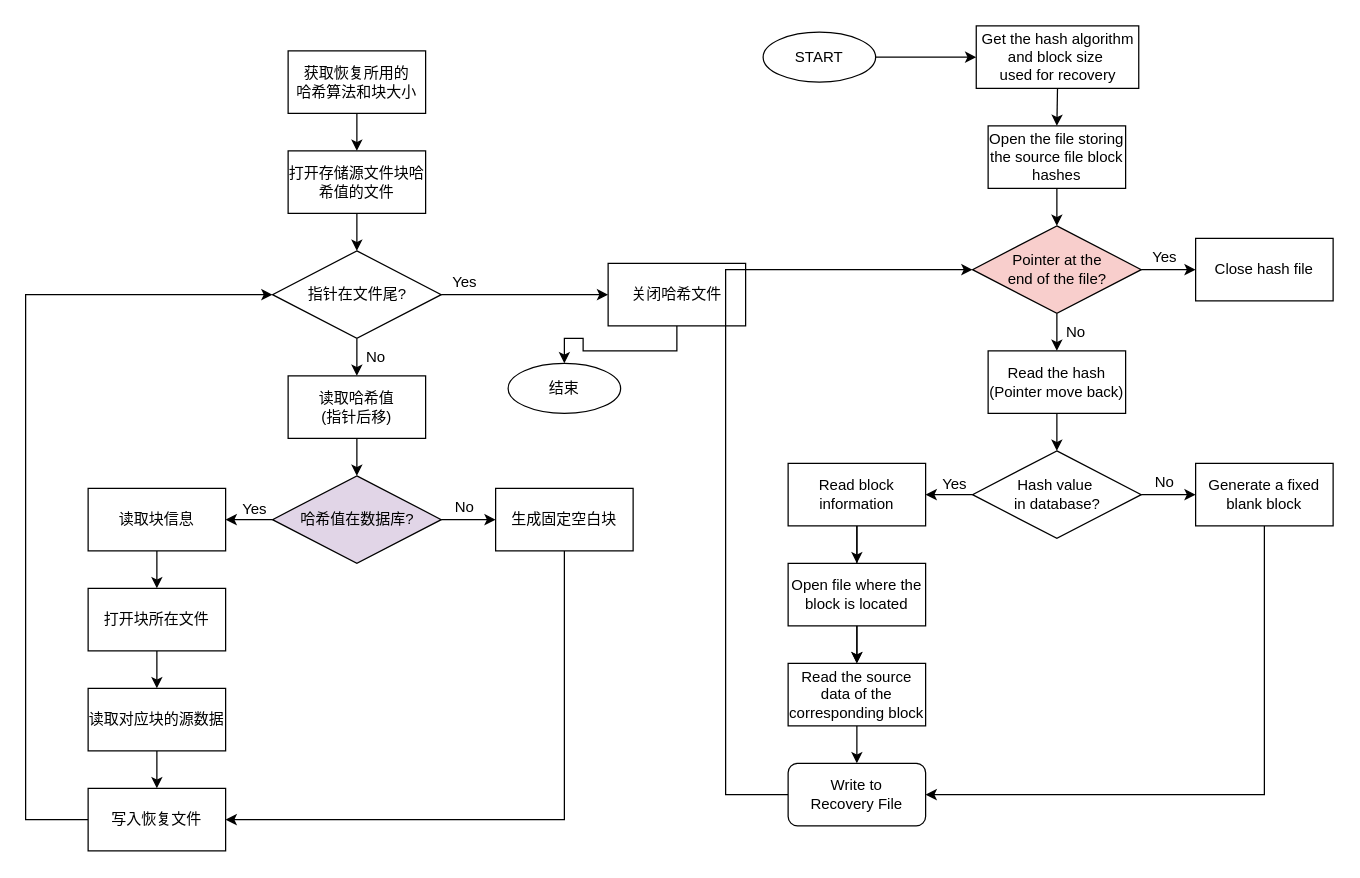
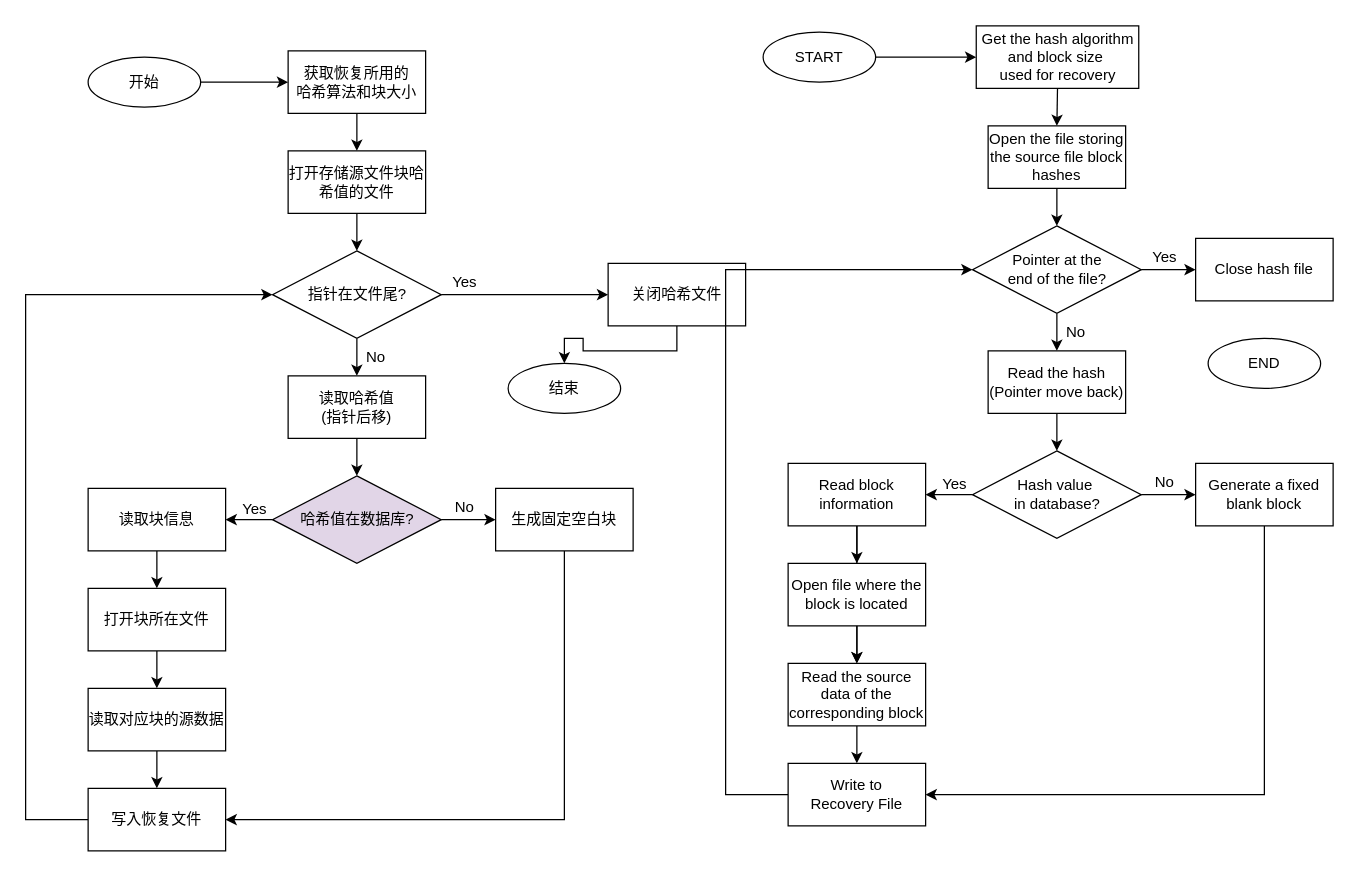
  <mxCell id="0" />
  <mxCell id="1" parent="0" />
  <mxCell id="2" style="edgeStyle=orthogonalEdgeStyle;rounded=0;orthogonalLoop=1;jettySize=auto;html=1;exitX=0.5;exitY=1;exitDx=0;exitDy=0;entryX=0.5;entryY=0;entryDx=0;entryDy=0;" parent="1" source="3" target="6" edge="1"><mxGeometry relative="1" as="geometry" /></mxCell>
  <mxCell id="3" value="打开存储源文件块哈希值的文件" style="rounded=0;whiteSpace=wrap;html=1;" parent="1" vertex="1"><mxGeometry x="230" y="120" width="110" height="50" as="geometry" /></mxCell>
  <mxCell id="4" value="" style="edgeStyle=orthogonalEdgeStyle;rounded=0;orthogonalLoop=1;jettySize=auto;html=1;" parent="1" source="6" target="10" edge="1"><mxGeometry relative="1" as="geometry" /></mxCell>
  <mxCell id="5" value="" style="edgeStyle=orthogonalEdgeStyle;rounded=0;orthogonalLoop=1;jettySize=auto;html=1;" parent="1" source="6" target="8" edge="1"><mxGeometry relative="1" as="geometry" /></mxCell>
  <mxCell id="6" value="指针在文件尾?" style="rhombus;whiteSpace=wrap;html=1;" parent="1" vertex="1"><mxGeometry x="217.5" y="200" width="135" height="70" as="geometry" /></mxCell>
  <mxCell id="7" value="" style="edgeStyle=orthogonalEdgeStyle;rounded=0;orthogonalLoop=1;jettySize=auto;html=1;" parent="1" source="8" target="20" edge="1"><mxGeometry relative="1" as="geometry" /></mxCell>
  <mxCell id="8" value="关闭哈希文件" style="rounded=0;whiteSpace=wrap;html=1;" parent="1" vertex="1"><mxGeometry x="486" y="210" width="110" height="50" as="geometry" /></mxCell>
  <mxCell id="9" style="edgeStyle=orthogonalEdgeStyle;rounded=0;orthogonalLoop=1;jettySize=auto;html=1;exitX=0.5;exitY=1;exitDx=0;exitDy=0;entryX=0.5;entryY=0;entryDx=0;entryDy=0;" parent="1" source="10" target="13" edge="1"><mxGeometry relative="1" as="geometry" /></mxCell>
  <mxCell id="10" value="读取哈希值&lt;div&gt;(指针后移)&lt;/div&gt;" style="rounded=0;whiteSpace=wrap;html=1;" parent="1" vertex="1"><mxGeometry x="230" y="300" width="110" height="50" as="geometry" /></mxCell>
  <mxCell id="11" value="" style="edgeStyle=orthogonalEdgeStyle;rounded=0;orthogonalLoop=1;jettySize=auto;html=1;" parent="1" source="13" target="15" edge="1"><mxGeometry relative="1" as="geometry" /></mxCell>
  <mxCell id="12" value="" style="edgeStyle=orthogonalEdgeStyle;rounded=0;orthogonalLoop=1;jettySize=auto;html=1;exitX=0;exitY=0.5;exitDx=0;exitDy=0;" parent="1" source="13" target="17" edge="1"><mxGeometry relative="1" as="geometry"><mxPoint x="207.5" y="415" as="sourcePoint" /></mxGeometry></mxCell>
  <mxCell id="13" value="哈希值在数据库?" style="rhombus;whiteSpace=wrap;html=1;fillColor=#e1d5e7;" parent="1" vertex="1"><mxGeometry x="217.5" y="380" width="135" height="70" as="geometry" /></mxCell>
  <mxCell id="14" style="edgeStyle=orthogonalEdgeStyle;rounded=0;orthogonalLoop=1;jettySize=auto;html=1;exitX=0.5;exitY=1;exitDx=0;exitDy=0;entryX=1;entryY=0.5;entryDx=0;entryDy=0;" parent="1" source="15" target="28" edge="1"><mxGeometry relative="1" as="geometry" /></mxCell>
  <mxCell id="15" value="生成固定空白块" style="rounded=0;whiteSpace=wrap;html=1;" parent="1" vertex="1"><mxGeometry x="396" y="390" width="110" height="50" as="geometry" /></mxCell>
  <mxCell id="16" value="" style="edgeStyle=orthogonalEdgeStyle;rounded=0;orthogonalLoop=1;jettySize=auto;html=1;" parent="1" source="17" target="19" edge="1"><mxGeometry relative="1" as="geometry" /></mxCell>
  <mxCell id="17" value="读取块信息" style="rounded=0;whiteSpace=wrap;html=1;" parent="1" vertex="1"><mxGeometry x="70" y="390" width="110" height="50" as="geometry" /></mxCell>
  <mxCell id="18" value="" style="edgeStyle=orthogonalEdgeStyle;rounded=0;orthogonalLoop=1;jettySize=auto;html=1;" parent="1" source="19" target="26" edge="1"><mxGeometry relative="1" as="geometry" /></mxCell>
  <mxCell id="19" value="打开块所在文件" style="rounded=0;whiteSpace=wrap;html=1;" parent="1" vertex="1"><mxGeometry x="70" y="470" width="110" height="50" as="geometry" /></mxCell>
  <mxCell id="20" value="结束" style="ellipse;whiteSpace=wrap;html=1;" parent="1" vertex="1"><mxGeometry x="406" y="290" width="90" height="40" as="geometry" /></mxCell>
  <mxCell id="21" value="Yes" style="text;html=1;align=center;verticalAlign=middle;resizable=0;points=[];autosize=1;strokeColor=none;fillColor=none;" parent="1" vertex="1"><mxGeometry x="350.5" y="210" width="40" height="30" as="geometry" /></mxCell>
  <mxCell id="22" value="No" style="text;html=1;align=center;verticalAlign=middle;resizable=0;points=[];autosize=1;strokeColor=none;fillColor=none;" parent="1" vertex="1"><mxGeometry x="280" y="270" width="40" height="30" as="geometry" /></mxCell>
  <mxCell id="23" value="No" style="text;html=1;align=center;verticalAlign=middle;resizable=0;points=[];autosize=1;strokeColor=none;fillColor=none;" parent="1" vertex="1"><mxGeometry x="350.5" y="390" width="40" height="30" as="geometry" /></mxCell>
  <mxCell id="24" value="Yes" style="text;html=1;align=center;verticalAlign=middle;resizable=0;points=[];autosize=1;strokeColor=none;fillColor=none;" parent="1" vertex="1"><mxGeometry x="183" y="392" width="40" height="30" as="geometry" /></mxCell>
  <mxCell id="25" style="edgeStyle=orthogonalEdgeStyle;rounded=0;orthogonalLoop=1;jettySize=auto;html=1;exitX=0.5;exitY=1;exitDx=0;exitDy=0;entryX=0.5;entryY=0;entryDx=0;entryDy=0;" parent="1" source="26" target="28" edge="1"><mxGeometry relative="1" as="geometry" /></mxCell>
  <mxCell id="26" value="读取对应块的源数据" style="rounded=0;whiteSpace=wrap;html=1;" parent="1" vertex="1"><mxGeometry x="70" y="550" width="110" height="50" as="geometry" /></mxCell>
  <mxCell id="27" style="edgeStyle=orthogonalEdgeStyle;rounded=0;orthogonalLoop=1;jettySize=auto;html=1;exitX=0;exitY=0.5;exitDx=0;exitDy=0;entryX=0;entryY=0.5;entryDx=0;entryDy=0;" parent="1" source="28" target="6" edge="1"><mxGeometry relative="1" as="geometry"><Array as="points"><mxPoint x="20" y="655" /><mxPoint x="20" y="235" /></Array></mxGeometry></mxCell>
  <mxCell id="28" value="写入恢复文件" style="rounded=0;whiteSpace=wrap;html=1;" parent="1" vertex="1"><mxGeometry x="70" y="630" width="110" height="50" as="geometry" /></mxCell>
+ <mxCell id="29" value="" style="edgeStyle=orthogonalEdgeStyle;rounded=0;orthogonalLoop=1;jettySize=auto;html=1;" parent="1" source="30" target="32" edge="1"><mxGeometry relative="1" as="geometry" /></mxCell>
+ <mxCell id="30" value="开始" style="ellipse;whiteSpace=wrap;html=1;" parent="1" vertex="1"><mxGeometry x="70" y="45" width="90" height="40" as="geometry" /></mxCell>
  <mxCell id="31" style="edgeStyle=orthogonalEdgeStyle;rounded=0;orthogonalLoop=1;jettySize=auto;html=1;exitX=0.5;exitY=1;exitDx=0;exitDy=0;entryX=0.5;entryY=0;entryDx=0;entryDy=0;" parent="1" source="32" target="3" edge="1"><mxGeometry relative="1" as="geometry" /></mxCell>
  <mxCell id="32" value="获取恢复所用的&lt;div&gt;哈希算法和块大小&lt;/div&gt;" style="rounded=0;whiteSpace=wrap;html=1;" parent="1" vertex="1"><mxGeometry x="230" y="40" width="110" height="50" as="geometry" /></mxCell>
  <mxCell id="33" style="edgeStyle=orthogonalEdgeStyle;rounded=0;orthogonalLoop=1;jettySize=auto;html=1;exitX=0.5;exitY=1;exitDx=0;exitDy=0;entryX=0.5;entryY=0;entryDx=0;entryDy=0;" parent="1" source="34" target="37" edge="1"><mxGeometry relative="1" as="geometry" /></mxCell>
  <mxCell id="34" value="Open the file storing the source file block hashes" style="rounded=0;whiteSpace=wrap;html=1;" parent="1" vertex="1"><mxGeometry x="790" y="100" width="110" height="50" as="geometry" /></mxCell>
  <mxCell id="35" value="" style="edgeStyle=orthogonalEdgeStyle;rounded=0;orthogonalLoop=1;jettySize=auto;html=1;" parent="1" source="37" target="40" edge="1"><mxGeometry relative="1" as="geometry" /></mxCell>
  <mxCell id="36" value="" style="edgeStyle=orthogonalEdgeStyle;rounded=0;orthogonalLoop=1;jettySize=auto;html=1;" parent="1" source="37" target="38" edge="1"><mxGeometry relative="1" as="geometry" /></mxCell>
- <mxCell id="37" value="Pointer at the&lt;div&gt;end of the file?&lt;/div&gt;" style="rhombus;whiteSpace=wrap;html=1;fillColor=#f8cecc;" parent="1" vertex="1"><mxGeometry x="777.5" y="180" width="135" height="70" as="geometry" /></mxCell>
+ <mxCell id="37" value="Pointer at the&lt;div&gt;end of the file?&lt;/div&gt;" style="rhombus;whiteSpace=wrap;html=1;" parent="1" vertex="1"><mxGeometry x="777.5" y="180" width="135" height="70" as="geometry" /></mxCell>
  <mxCell id="38" value="Close hash file" style="rounded=0;whiteSpace=wrap;html=1;" parent="1" vertex="1"><mxGeometry x="956" y="190" width="110" height="50" as="geometry" /></mxCell>
  <mxCell id="39" style="edgeStyle=orthogonalEdgeStyle;rounded=0;orthogonalLoop=1;jettySize=auto;html=1;exitX=0.5;exitY=1;exitDx=0;exitDy=0;entryX=0.5;entryY=0;entryDx=0;entryDy=0;" parent="1" source="40" target="43" edge="1"><mxGeometry relative="1" as="geometry" /></mxCell>
  <mxCell id="40" value="&lt;div&gt;Read the hash&lt;/div&gt;&lt;div&gt;(Pointer move back)&lt;/div&gt;" style="rounded=0;whiteSpace=wrap;html=1;" parent="1" vertex="1"><mxGeometry x="790" y="280" width="110" height="50" as="geometry" /></mxCell>
  <mxCell id="41" value="" style="edgeStyle=orthogonalEdgeStyle;rounded=0;orthogonalLoop=1;jettySize=auto;html=1;" parent="1" source="43" target="45" edge="1"><mxGeometry relative="1" as="geometry" /></mxCell>
  <mxCell id="42" value="" style="edgeStyle=orthogonalEdgeStyle;rounded=0;orthogonalLoop=1;jettySize=auto;html=1;exitX=0;exitY=0.5;exitDx=0;exitDy=0;" parent="1" source="43" target="48" edge="1"><mxGeometry relative="1" as="geometry"><mxPoint x="767.5" y="395" as="sourcePoint" /></mxGeometry></mxCell>
  <mxCell id="43" value="Hash value&amp;nbsp;&lt;div&gt;in database?&lt;/div&gt;" style="rhombus;whiteSpace=wrap;html=1;" parent="1" vertex="1"><mxGeometry x="777.5" y="360" width="135" height="70" as="geometry" /></mxCell>
  <mxCell id="44" style="edgeStyle=orthogonalEdgeStyle;rounded=0;orthogonalLoop=1;jettySize=auto;html=1;exitX=0.5;exitY=1;exitDx=0;exitDy=0;entryX=1;entryY=0.5;entryDx=0;entryDy=0;" parent="1" source="45" target="59" edge="1"><mxGeometry relative="1" as="geometry" /></mxCell>
  <mxCell id="45" value="Generate a fixed blank block" style="rounded=0;whiteSpace=wrap;html=1;" parent="1" vertex="1"><mxGeometry x="956" y="370" width="110" height="50" as="geometry" /></mxCell>
  <mxCell id="46" value="" style="edgeStyle=orthogonalEdgeStyle;rounded=0;orthogonalLoop=1;jettySize=auto;html=1;" parent="1" source="48" target="50" edge="1"><mxGeometry relative="1" as="geometry" /></mxCell>
  <mxCell id="47" value="" style="edgeStyle=orthogonalEdgeStyle;rounded=0;orthogonalLoop=1;jettySize=auto;html=1;" parent="1" source="48" target="57" edge="1"><mxGeometry relative="1" as="geometry" /></mxCell>
  <mxCell id="48" value="Read block information" style="rounded=0;whiteSpace=wrap;html=1;" parent="1" vertex="1"><mxGeometry x="630" y="370" width="110" height="50" as="geometry" /></mxCell>
  <mxCell id="49" value="" style="edgeStyle=orthogonalEdgeStyle;rounded=0;orthogonalLoop=1;jettySize=auto;html=1;" parent="1" source="50" target="57" edge="1"><mxGeometry relative="1" as="geometry" /></mxCell>
  <mxCell id="50" value="Open file where the block is located" style="rounded=0;whiteSpace=wrap;html=1;" parent="1" vertex="1"><mxGeometry x="630" y="450" width="110" height="50" as="geometry" /></mxCell>
+ <mxCell id="51" value="END" style="ellipse;whiteSpace=wrap;html=1;" parent="1" vertex="1"><mxGeometry x="966" y="270" width="90" height="40" as="geometry" /></mxCell>
  <mxCell id="52" value="Yes" style="text;html=1;align=center;verticalAlign=middle;resizable=0;points=[];autosize=1;strokeColor=none;fillColor=none;" parent="1" vertex="1"><mxGeometry x="910.5" y="190" width="40" height="30" as="geometry" /></mxCell>
  <mxCell id="53" value="No" style="text;html=1;align=center;verticalAlign=middle;resizable=0;points=[];autosize=1;strokeColor=none;fillColor=none;" parent="1" vertex="1"><mxGeometry x="840" y="250" width="40" height="30" as="geometry" /></mxCell>
  <mxCell id="54" value="No" style="text;html=1;align=center;verticalAlign=middle;resizable=0;points=[];autosize=1;strokeColor=none;fillColor=none;" parent="1" vertex="1"><mxGeometry x="910.5" y="370" width="40" height="30" as="geometry" /></mxCell>
  <mxCell id="55" value="Yes" style="text;html=1;align=center;verticalAlign=middle;resizable=0;points=[];autosize=1;strokeColor=none;fillColor=none;" parent="1" vertex="1"><mxGeometry x="743" y="372" width="40" height="30" as="geometry" /></mxCell>
  <mxCell id="56" style="edgeStyle=orthogonalEdgeStyle;rounded=0;orthogonalLoop=1;jettySize=auto;html=1;exitX=0.5;exitY=1;exitDx=0;exitDy=0;entryX=0.5;entryY=0;entryDx=0;entryDy=0;" parent="1" source="57" target="59" edge="1"><mxGeometry relative="1" as="geometry" /></mxCell>
  <mxCell id="57" value="Read the source data of the corresponding block" style="rounded=0;whiteSpace=wrap;html=1;" parent="1" vertex="1"><mxGeometry x="630" y="530" width="110" height="50" as="geometry" /></mxCell>
  <mxCell id="58" style="edgeStyle=orthogonalEdgeStyle;rounded=0;orthogonalLoop=1;jettySize=auto;html=1;exitX=0;exitY=0.5;exitDx=0;exitDy=0;entryX=0;entryY=0.5;entryDx=0;entryDy=0;" parent="1" source="59" target="37" edge="1"><mxGeometry relative="1" as="geometry"><Array as="points"><mxPoint x="580" y="635" /><mxPoint x="580" y="215" /></Array></mxGeometry></mxCell>
- <mxCell id="59" value="Write to&lt;div&gt;Recovery File&lt;/div&gt;" style="whiteSpace=wrap;html=1;rounded=1;" parent="1" vertex="1"><mxGeometry x="630" y="610" width="110" height="50" as="geometry" /></mxCell>
+ <mxCell id="59" value="Write to&lt;div&gt;Recovery File&lt;/div&gt;" style="rounded=0;whiteSpace=wrap;html=1;" parent="1" vertex="1"><mxGeometry x="630" y="610" width="110" height="50" as="geometry" /></mxCell>
  <mxCell id="60" value="" style="edgeStyle=orthogonalEdgeStyle;rounded=0;orthogonalLoop=1;jettySize=auto;html=1;" parent="1" source="61" target="63" edge="1"><mxGeometry relative="1" as="geometry" /></mxCell>
  <mxCell id="61" value="START" style="ellipse;whiteSpace=wrap;html=1;" parent="1" vertex="1"><mxGeometry x="610" y="25" width="90" height="40" as="geometry" /></mxCell>
  <mxCell id="62" style="edgeStyle=orthogonalEdgeStyle;rounded=0;orthogonalLoop=1;jettySize=auto;html=1;exitX=0.5;exitY=1;exitDx=0;exitDy=0;entryX=0.5;entryY=0;entryDx=0;entryDy=0;" parent="1" source="63" target="34" edge="1"><mxGeometry relative="1" as="geometry" /></mxCell>
  <mxCell id="63" value="Get the hash algorithm and block size&amp;nbsp;&lt;div&gt;used for recovery&lt;/div&gt;" style="rounded=0;whiteSpace=wrap;html=1;" parent="1" vertex="1"><mxGeometry x="780.5" y="20" width="130" height="50" as="geometry" /></mxCell>
